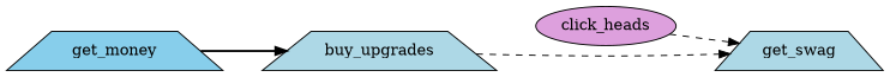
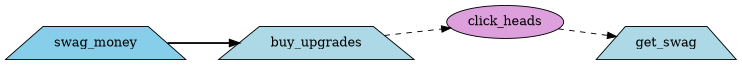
  digraph {
    rankdir=LR
    node [fillcolor=lightblue shape=trapezium style=filled]
    edge [style=dashed]
    click_heads [fillcolor=plum shape=ellipse]
    get_swag
    buy_upgrades
-   get_money [fillcolor=skyblue]
+   get_money [fillcolor=skyblue label=swag_money]
    click_heads -> get_swag
-   buy_upgrades -> get_swag
+   buy_upgrades -> click_heads
    get_money -> buy_upgrades [style=bold]
  }
